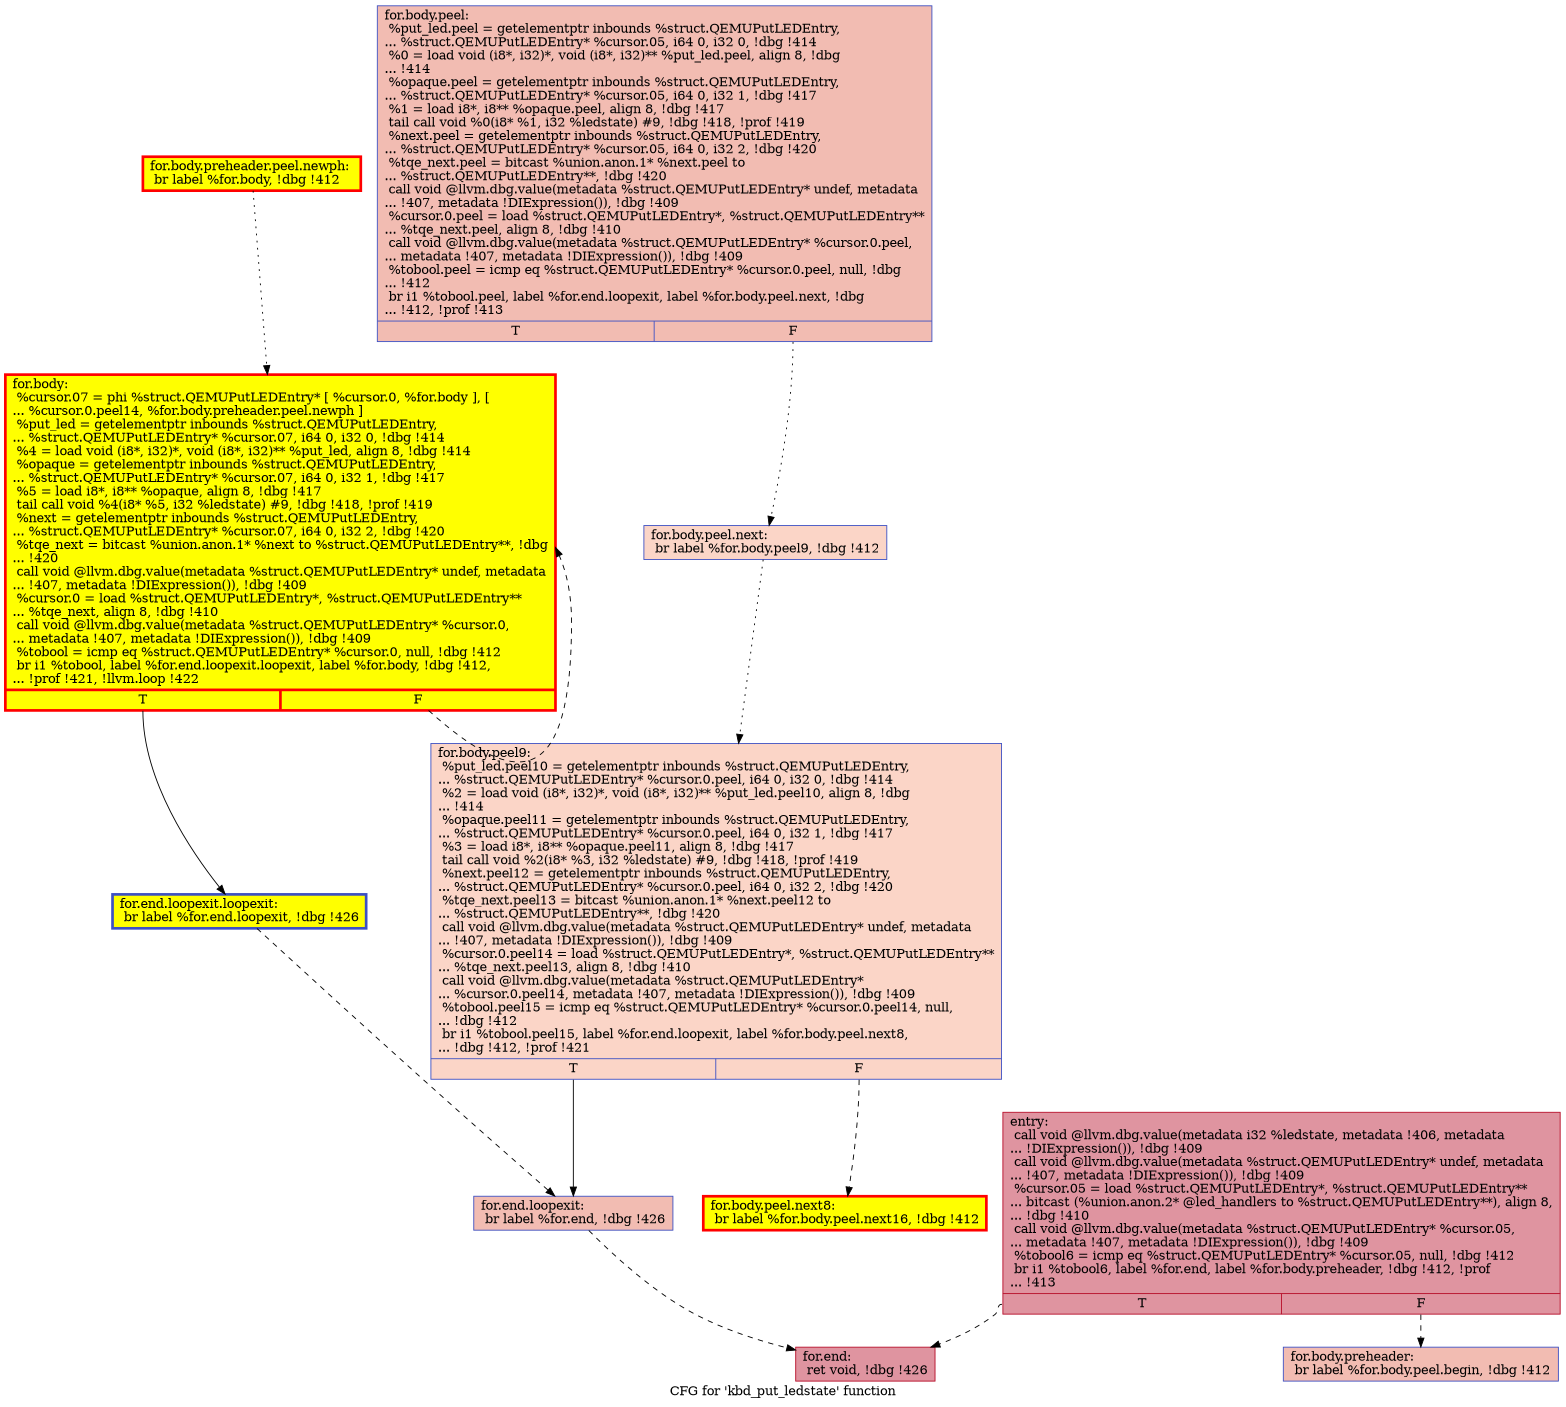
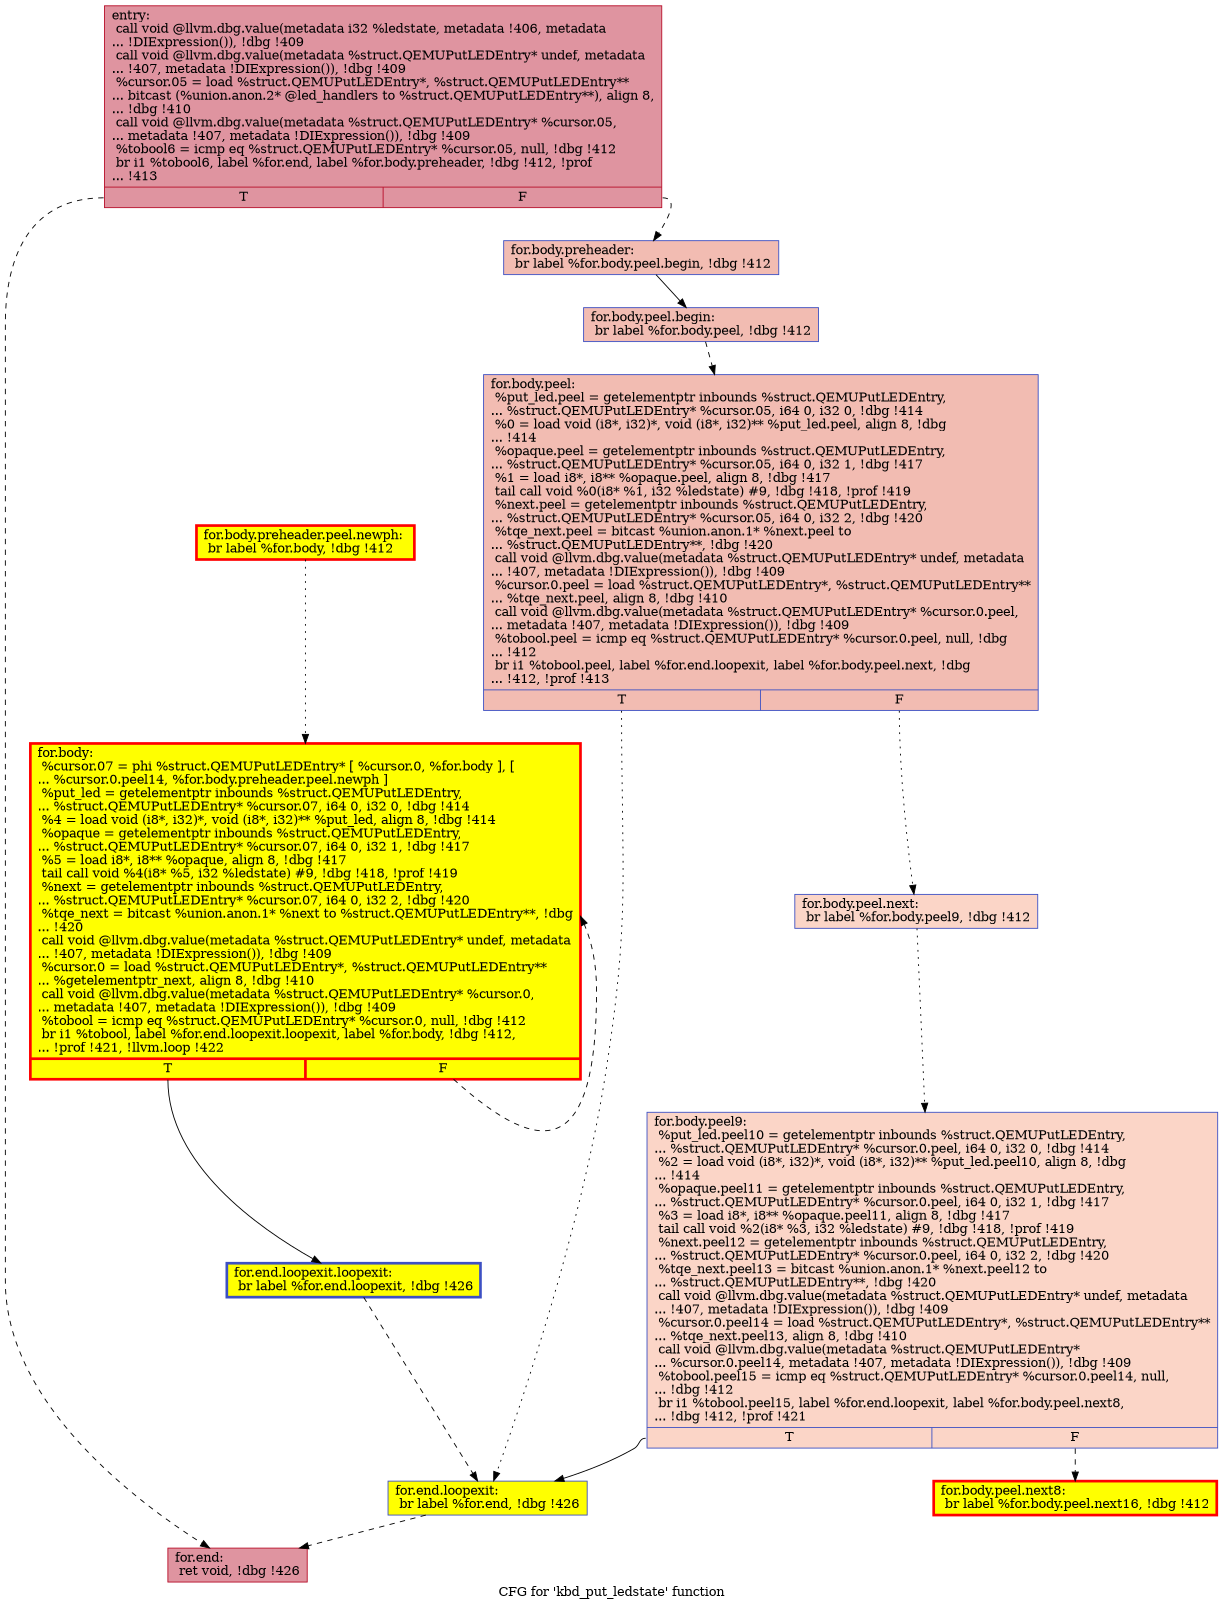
  digraph {
    label="CFG for 'kbd_put_ledstate' function"
    node [color="#3d50c3ff" fillcolor="#e1675170" shape=record style=filled]
    edge [style=dashed]
    n1 [color="#b70d28ff" fillcolor="#b70d2870" label="{entry:\l  call void @llvm.dbg.value(metadata i32 %ledstate, metadata !406, metadata\l... !DIExpression()), !dbg !409\l  call void @llvm.dbg.value(metadata %struct.QEMUPutLEDEntry* undef, metadata\l... !407, metadata !DIExpression()), !dbg !409\l  %cursor.05 = load %struct.QEMUPutLEDEntry*, %struct.QEMUPutLEDEntry**\l... bitcast (%union.anon.2* @led_handlers to %struct.QEMUPutLEDEntry**), align 8,\l... !dbg !410\l  call void @llvm.dbg.value(metadata %struct.QEMUPutLEDEntry* %cursor.05,\l... metadata !407, metadata !DIExpression()), !dbg !409\l  %tobool6 = icmp eq %struct.QEMUPutLEDEntry* %cursor.05, null, !dbg !412\l  br i1 %tobool6, label %for.end, label %for.body.preheader, !dbg !412, !prof\l... !413\l|{<s0>T|<s1>F}}"]
    n2 [color="#b70d28ff" fillcolor="#b70d2870" label="{for.end:                                          \l  ret void, !dbg !426\l}"]
    n3 [label="{for.body.preheader:                               \l  br label %for.body.peel.begin, !dbg !412\l}"]
+   n4 [label="{for.body.peel.begin:                              \l  br label %for.body.peel, !dbg !412\l}"]
    n5 [label="{for.body.peel:                                    \l  %put_led.peel = getelementptr inbounds %struct.QEMUPutLEDEntry,\l... %struct.QEMUPutLEDEntry* %cursor.05, i64 0, i32 0, !dbg !414\l  %0 = load void (i8*, i32)*, void (i8*, i32)** %put_led.peel, align 8, !dbg\l... !414\l  %opaque.peel = getelementptr inbounds %struct.QEMUPutLEDEntry,\l... %struct.QEMUPutLEDEntry* %cursor.05, i64 0, i32 1, !dbg !417\l  %1 = load i8*, i8** %opaque.peel, align 8, !dbg !417\l  tail call void %0(i8* %1, i32 %ledstate) #9, !dbg !418, !prof !419\l  %next.peel = getelementptr inbounds %struct.QEMUPutLEDEntry,\l... %struct.QEMUPutLEDEntry* %cursor.05, i64 0, i32 2, !dbg !420\l  %tqe_next.peel = bitcast %union.anon.1* %next.peel to\l... %struct.QEMUPutLEDEntry**, !dbg !420\l  call void @llvm.dbg.value(metadata %struct.QEMUPutLEDEntry* undef, metadata\l... !407, metadata !DIExpression()), !dbg !409\l  %cursor.0.peel = load %struct.QEMUPutLEDEntry*, %struct.QEMUPutLEDEntry**\l... %tqe_next.peel, align 8, !dbg !410\l  call void @llvm.dbg.value(metadata %struct.QEMUPutLEDEntry* %cursor.0.peel,\l... metadata !407, metadata !DIExpression()), !dbg !409\l  %tobool.peel = icmp eq %struct.QEMUPutLEDEntry* %cursor.0.peel, null, !dbg\l... !412\l  br i1 %tobool.peel, label %for.end.loopexit, label %for.body.peel.next, !dbg\l... !412, !prof !413\l|{<s0>T|<s1>F}}"]
-   n6 [label="{for.end.loopexit:                                 \l  br label %for.end, !dbg !426\l}"]
+   n6 [fillcolor=yellow label="{for.end.loopexit:                                 \l  br label %for.end, !dbg !426\l}"]
    n7 [fillcolor="#f5a08170" label="{for.body.peel.next:                               \l  br label %for.body.peel9, !dbg !412\l}"]
    n8 [fillcolor="#f5a08170" label="{for.body.peel9:                                   \l  %put_led.peel10 = getelementptr inbounds %struct.QEMUPutLEDEntry,\l... %struct.QEMUPutLEDEntry* %cursor.0.peel, i64 0, i32 0, !dbg !414\l  %2 = load void (i8*, i32)*, void (i8*, i32)** %put_led.peel10, align 8, !dbg\l... !414\l  %opaque.peel11 = getelementptr inbounds %struct.QEMUPutLEDEntry,\l... %struct.QEMUPutLEDEntry* %cursor.0.peel, i64 0, i32 1, !dbg !417\l  %3 = load i8*, i8** %opaque.peel11, align 8, !dbg !417\l  tail call void %2(i8* %3, i32 %ledstate) #9, !dbg !418, !prof !419\l  %next.peel12 = getelementptr inbounds %struct.QEMUPutLEDEntry,\l... %struct.QEMUPutLEDEntry* %cursor.0.peel, i64 0, i32 2, !dbg !420\l  %tqe_next.peel13 = bitcast %union.anon.1* %next.peel12 to\l... %struct.QEMUPutLEDEntry**, !dbg !420\l  call void @llvm.dbg.value(metadata %struct.QEMUPutLEDEntry* undef, metadata\l... !407, metadata !DIExpression()), !dbg !409\l  %cursor.0.peel14 = load %struct.QEMUPutLEDEntry*, %struct.QEMUPutLEDEntry**\l... %tqe_next.peel13, align 8, !dbg !410\l  call void @llvm.dbg.value(metadata %struct.QEMUPutLEDEntry*\l... %cursor.0.peel14, metadata !407, metadata !DIExpression()), !dbg !409\l  %tobool.peel15 = icmp eq %struct.QEMUPutLEDEntry* %cursor.0.peel14, null,\l... !dbg !412\l  br i1 %tobool.peel15, label %for.end.loopexit, label %for.body.peel.next8,\l... !dbg !412, !prof !421\l|{<s0>T|<s1>F}}"]
    n9 [color=red fillcolor=yellow label="{for.body.peel.next8:                              \l  br label %for.body.peel.next16, !dbg !412\l}" penwidth=3.0]
    n10 [color=red fillcolor=yellow label="{for.body.preheader.peel.newph:                    \l  br label %for.body, !dbg !412\l}" penwidth=3.0]
-   n11 [color=red fillcolor=yellow label="{for.body:                                         \l  %cursor.07 = phi %struct.QEMUPutLEDEntry* [ %cursor.0, %for.body ], [\l... %cursor.0.peel14, %for.body.preheader.peel.newph ]\l  %put_led = getelementptr inbounds %struct.QEMUPutLEDEntry,\l... %struct.QEMUPutLEDEntry* %cursor.07, i64 0, i32 0, !dbg !414\l  %4 = load void (i8*, i32)*, void (i8*, i32)** %put_led, align 8, !dbg !414\l  %opaque = getelementptr inbounds %struct.QEMUPutLEDEntry,\l... %struct.QEMUPutLEDEntry* %cursor.07, i64 0, i32 1, !dbg !417\l  %5 = load i8*, i8** %opaque, align 8, !dbg !417\l  tail call void %4(i8* %5, i32 %ledstate) #9, !dbg !418, !prof !419\l  %next = getelementptr inbounds %struct.QEMUPutLEDEntry,\l... %struct.QEMUPutLEDEntry* %cursor.07, i64 0, i32 2, !dbg !420\l  %tqe_next = bitcast %union.anon.1* %next to %struct.QEMUPutLEDEntry**, !dbg\l... !420\l  call void @llvm.dbg.value(metadata %struct.QEMUPutLEDEntry* undef, metadata\l... !407, metadata !DIExpression()), !dbg !409\l  %cursor.0 = load %struct.QEMUPutLEDEntry*, %struct.QEMUPutLEDEntry**\l... %tqe_next, align 8, !dbg !410\l  call void @llvm.dbg.value(metadata %struct.QEMUPutLEDEntry* %cursor.0,\l... metadata !407, metadata !DIExpression()), !dbg !409\l  %tobool = icmp eq %struct.QEMUPutLEDEntry* %cursor.0, null, !dbg !412\l  br i1 %tobool, label %for.end.loopexit.loopexit, label %for.body, !dbg !412,\l... !prof !421, !llvm.loop !422\l|{<s0>T|<s1>F}}" penwidth=3.0]
+   n11 [color=red fillcolor=yellow label="{for.body:                                         \l  %cursor.07 = phi %struct.QEMUPutLEDEntry* [ %cursor.0, %for.body ], [\l... %cursor.0.peel14, %for.body.preheader.peel.newph ]\l  %put_led = getelementptr inbounds %struct.QEMUPutLEDEntry,\l... %struct.QEMUPutLEDEntry* %cursor.07, i64 0, i32 0, !dbg !414\l  %4 = load void (i8*, i32)*, void (i8*, i32)** %put_led, align 8, !dbg !414\l  %opaque = getelementptr inbounds %struct.QEMUPutLEDEntry,\l... %struct.QEMUPutLEDEntry* %cursor.07, i64 0, i32 1, !dbg !417\l  %5 = load i8*, i8** %opaque, align 8, !dbg !417\l  tail call void %4(i8* %5, i32 %ledstate) #9, !dbg !418, !prof !419\l  %next = getelementptr inbounds %struct.QEMUPutLEDEntry,\l... %struct.QEMUPutLEDEntry* %cursor.07, i64 0, i32 2, !dbg !420\l  %tqe_next = bitcast %union.anon.1* %next to %struct.QEMUPutLEDEntry**, !dbg\l... !420\l  call void @llvm.dbg.value(metadata %struct.QEMUPutLEDEntry* undef, metadata\l... !407, metadata !DIExpression()), !dbg !409\l  %cursor.0 = load %struct.QEMUPutLEDEntry*, %struct.QEMUPutLEDEntry**\l... %getelementptr_next, align 8, !dbg !410\l  call void @llvm.dbg.value(metadata %struct.QEMUPutLEDEntry* %cursor.0,\l... metadata !407, metadata !DIExpression()), !dbg !409\l  %tobool = icmp eq %struct.QEMUPutLEDEntry* %cursor.0, null, !dbg !412\l  br i1 %tobool, label %for.end.loopexit.loopexit, label %for.body, !dbg !412,\l... !prof !421, !llvm.loop !422\l|{<s0>T|<s1>F}}" penwidth=3.0]
    n12 [fillcolor=yellow label="{for.end.loopexit.loopexit:                        \l  br label %for.end.loopexit, !dbg !426\l}" penwidth=3.0]
    n1 -> n2 [tailport=s0]
    n1 -> n3 [tailport=s1]
+   n3 -> n4 [style=solid]
+   n4 -> n5
+   n5 -> n6 [style=dotted tailport=s0]
    n5 -> n7 [style=dotted tailport=s1]
    n6 -> n2
    n7 -> n8 [style=dotted]
    n8 -> n6 [style=solid tailport=s0]
    n8 -> n9 [tailport=s1]
    n10 -> n11 [style=dotted]
    n11 -> n11 [tailport=s1]
    n11 -> n12 [style=solid tailport=s0]
    n12 -> n6
  }
